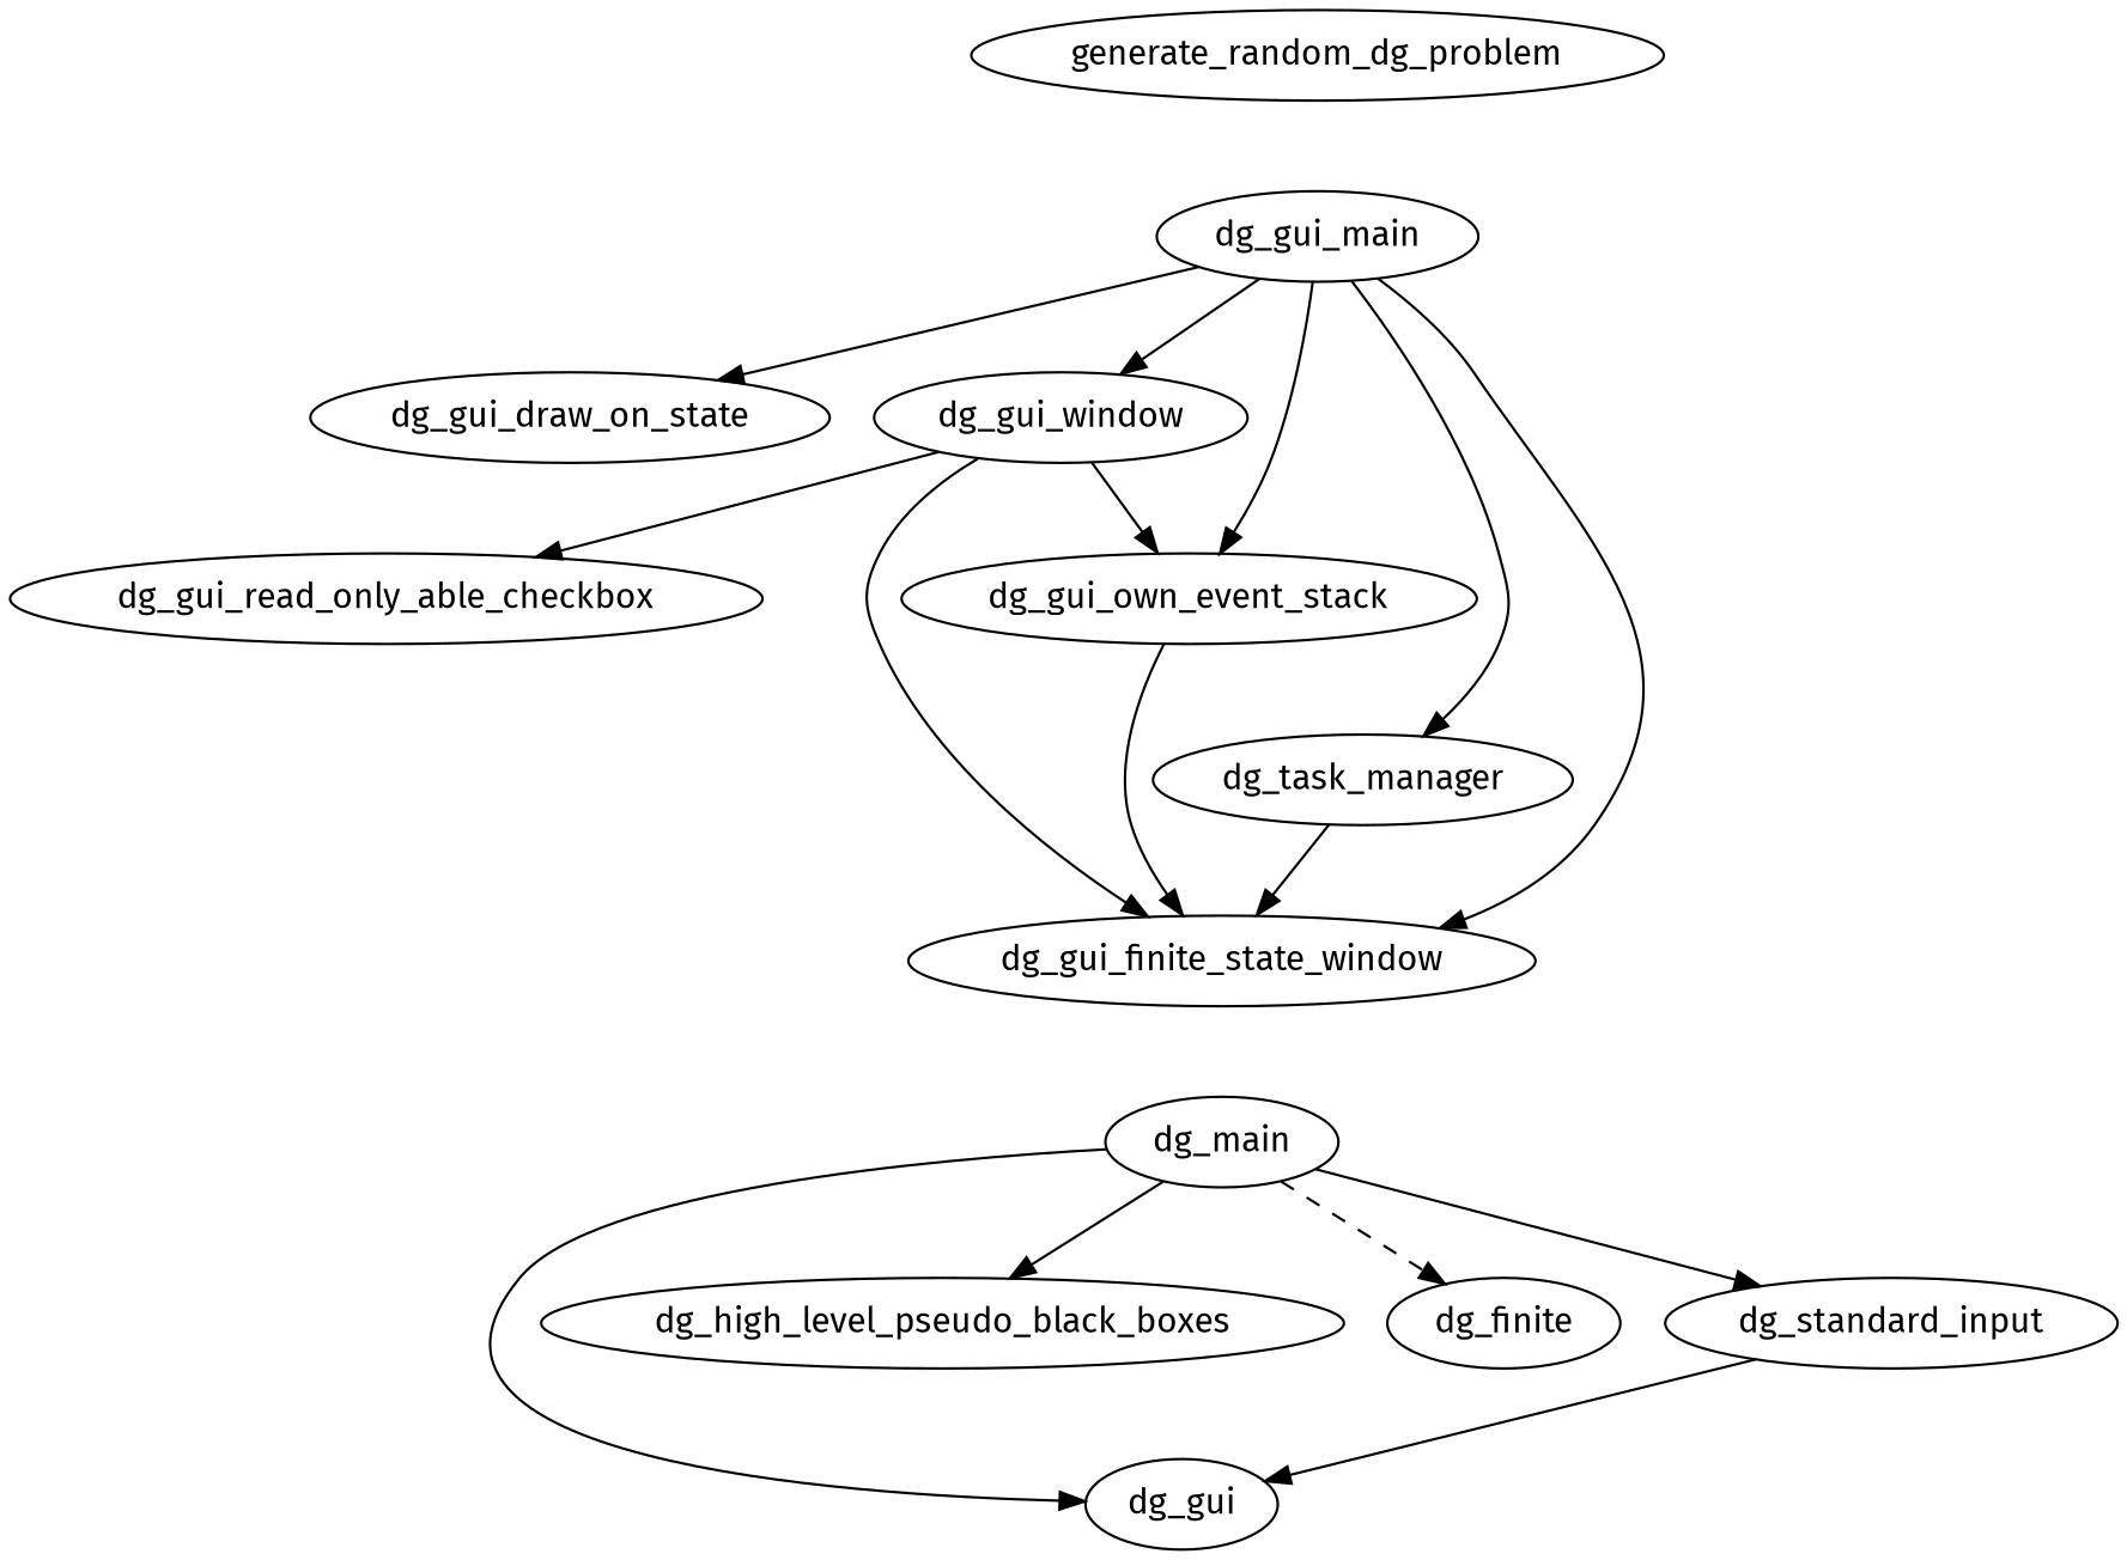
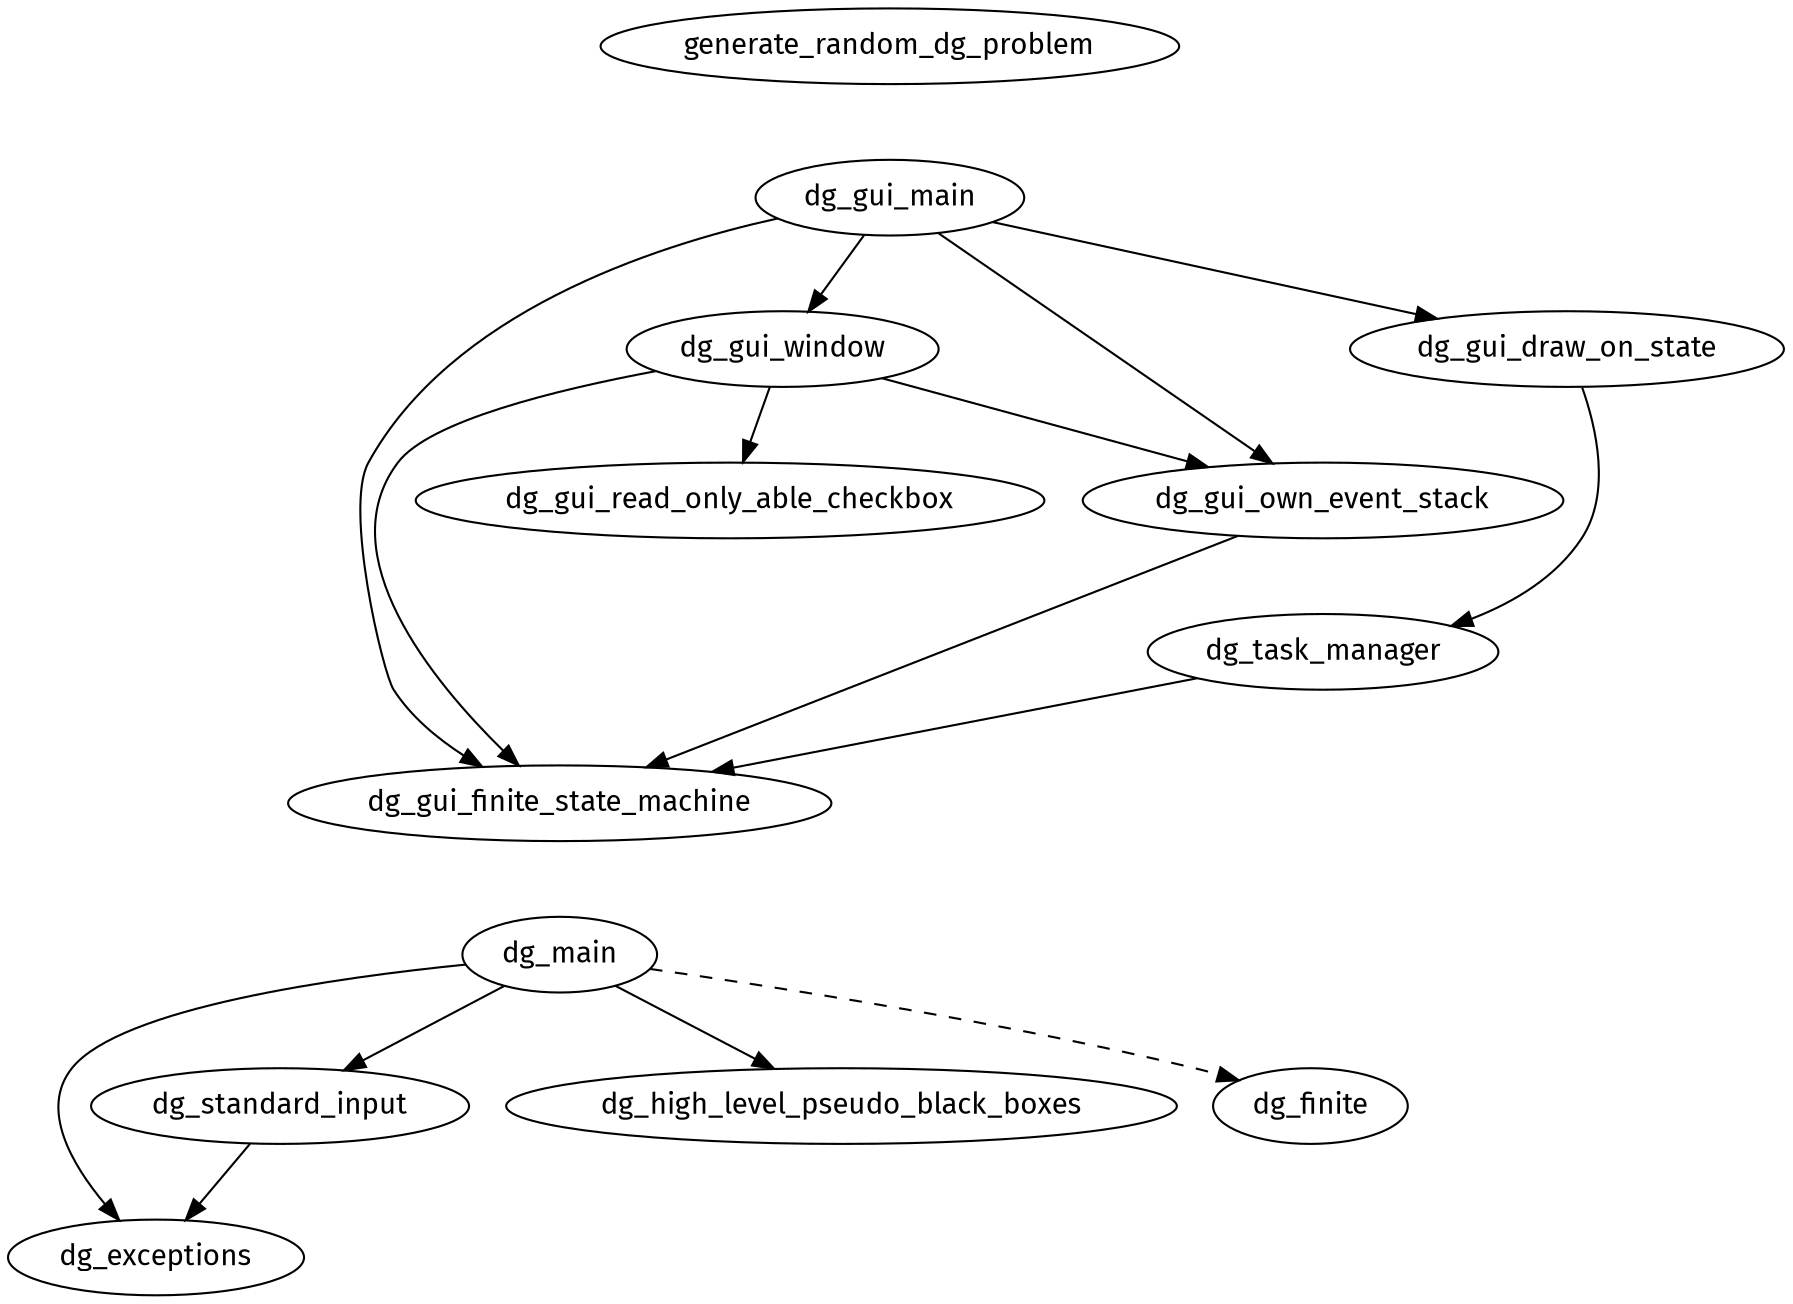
  digraph {
    fontname="Fira Sans"
    node [fontname="Fira Sans"]
    edge [fontname="Fira Sans"]
    generate_random_dg_problem
    dg_gui_main
    dg_gui_draw_on_state
    dg_gui_window
-   dg_gui_finite_state_machine [label=dg_gui_finite_state_window]
+   dg_gui_finite_state_machine
    dg_gui_own_event_stack
    dg_task_manager
    dg_gui_read_only_able_checkbox
    dg_main
-   dg_exceptions [label=dg_gui]
+   dg_exceptions
    dg_high_level_pseudo_black_boxes
    n12 [label=dg_finite]
    dg_standard_input
    generate_random_dg_problem -> dg_gui_main [arrowhead=none style=invisible]
    dg_gui_main -> dg_gui_draw_on_state
    dg_gui_main -> dg_gui_window
    dg_gui_main -> dg_gui_finite_state_machine
    dg_gui_main -> dg_gui_own_event_stack
-   dg_gui_main -> dg_task_manager
+   dg_gui_draw_on_state -> dg_task_manager
    dg_gui_window -> dg_gui_finite_state_machine
    dg_gui_window -> dg_gui_own_event_stack
    dg_gui_window -> dg_gui_read_only_able_checkbox
    dg_gui_finite_state_machine -> dg_main [arrowhead=none style=invisible]
    dg_gui_own_event_stack -> dg_gui_finite_state_machine
    dg_gui_own_event_stack -> dg_task_manager [arrowhead=none style=invisible]
    dg_task_manager -> dg_gui_finite_state_machine
    dg_main -> dg_exceptions
    dg_main -> dg_high_level_pseudo_black_boxes
    dg_main -> n12 [style=dashed]
    dg_main -> dg_standard_input
    dg_standard_input -> dg_exceptions
  }
